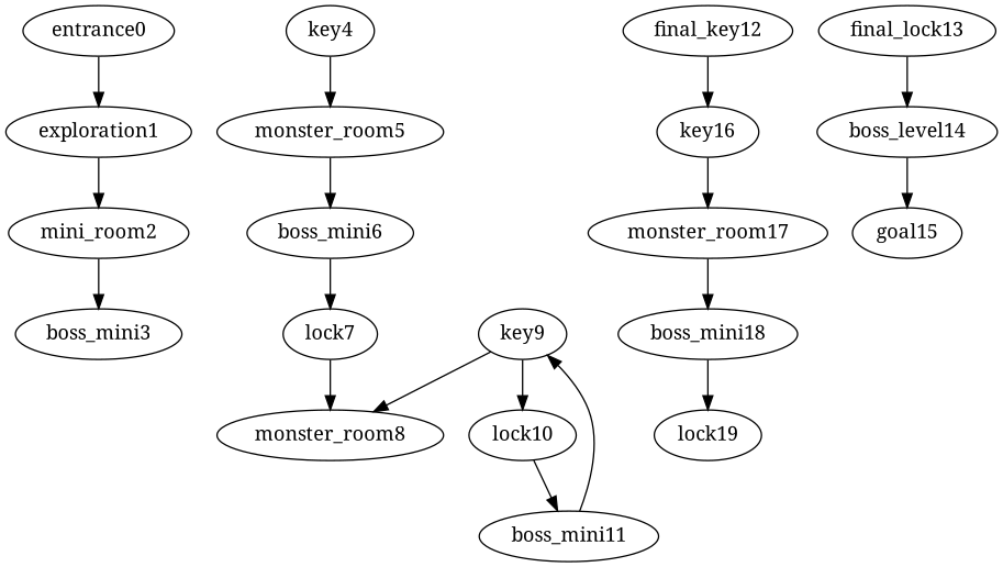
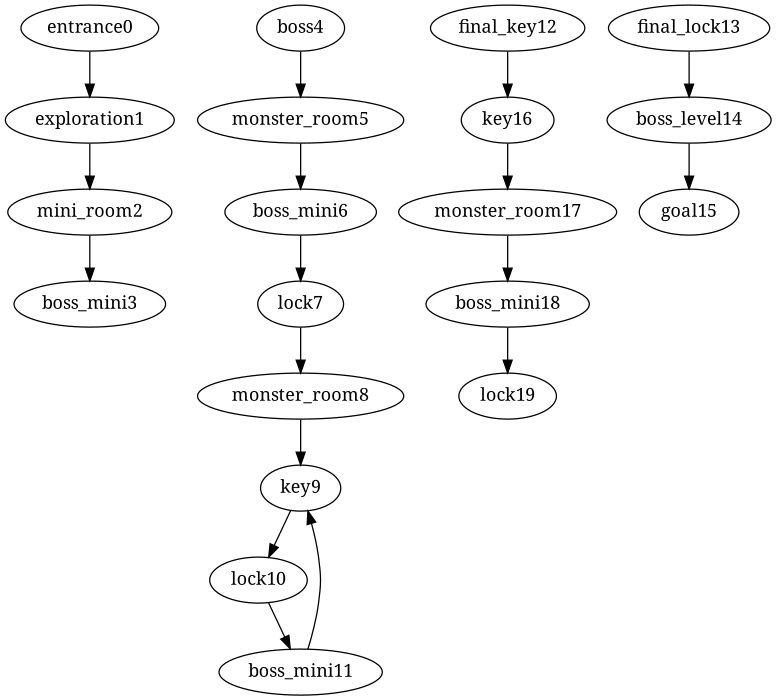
  digraph {
    fontname="Noto Serif"
    node [fontname="Noto Serif"]
    edge [fontname="Noto Serif"]
    entrance0
    exploration1
    n3 [label=mini_room2]
    boss_mini3
-   key4
+   key4 [label=boss4]
    monster_room5
    boss_mini6
    lock7
    monster_room8
    key9
    lock10
    boss_mini11
    final_key12
    key16
    monster_room17
    boss_mini18
    final_lock13
    boss_level14
    goal15
    lock19
    entrance0 -> exploration1
    exploration1 -> n3
    n3 -> boss_mini3
    key4 -> monster_room5
    monster_room5 -> boss_mini6
    boss_mini6 -> lock7
    lock7 -> monster_room8
-   key9 -> monster_room8
+   monster_room8 -> key9
    key9 -> lock10
    lock10 -> boss_mini11
    boss_mini11 -> key9
    final_key12 -> key16
    key16 -> monster_room17
    monster_room17 -> boss_mini18
    boss_mini18 -> lock19
    final_lock13 -> boss_level14
    boss_level14 -> goal15
  }
